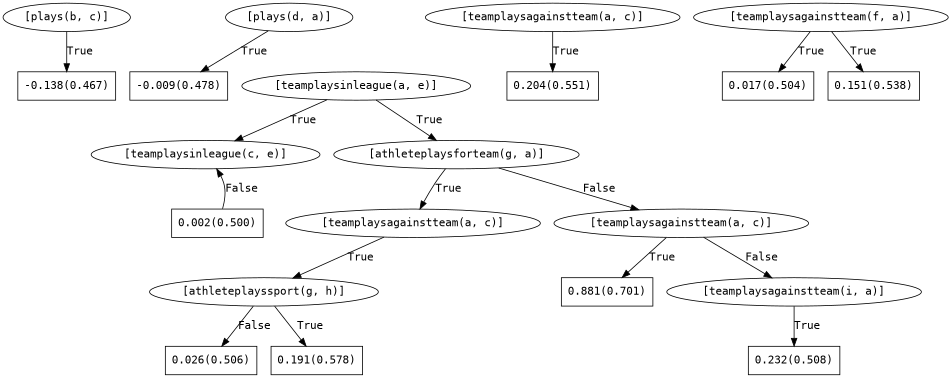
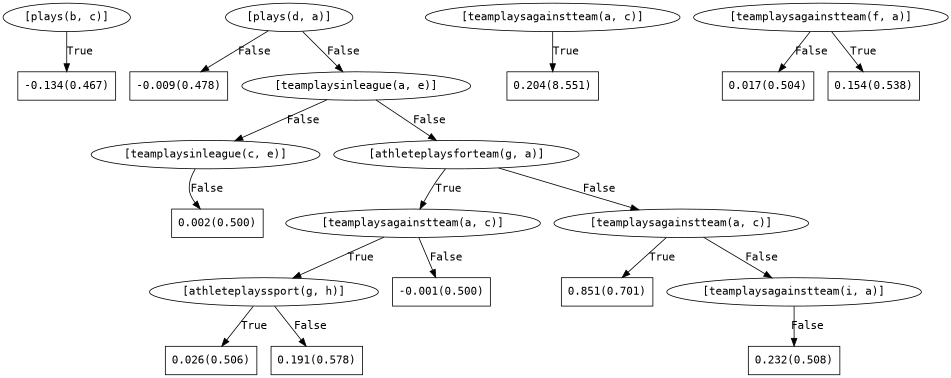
  digraph {
    fontname="DejaVu Sans Mono"
    node [fontname="DejaVu Sans Mono"]
    edge [fontname="DejaVu Sans Mono"]
    n1 [label="[plays(b, c)]"]
-   n2 [label="-0.138(0.467)" shape=box]
+   n2 [label="-0.134(0.467)" shape=box]
    n3 [label="[plays(d, a)]"]
    n4 [label="-0.009(0.478)" shape=box]
    n5 [label="[teamplaysinleague(a, e)]"]
    n6 [label="[teamplaysinleague(c, e)]"]
    n7 [label="[athleteplaysforteam(g, a)]"]
    n8 [label="0.002(0.500)" shape=box]
    n9 [label="[teamplaysagainstteam(a, c)]"]
    n10 [label="[teamplaysagainstteam(a, c)]"]
    n11 [label="[athleteplayssport(g, h)]"]
-   n13 [label="0.881(0.701)" shape=box]
+   n12 [label="-0.001(0.500)" shape=box]
+   n13 [label="0.851(0.701)" shape=box]
    n14 [label="[teamplaysagainstteam(i, a)]"]
    n15 [label="[teamplaysagainstteam(a, c)]"]
-   n16 [label="0.204(0.551)" shape=box]
+   n16 [label="0.204(8.551)" shape=box]
    n17 [label="[teamplaysagainstteam(f, a)]"]
    n18 [label="0.017(0.504)" shape=box]
-   n19 [label="0.151(0.538)" shape=box]
+   n19 [label="0.154(0.538)" shape=box]
    n20 [label="0.026(0.506)" shape=box]
    n21 [label="0.191(0.578)" shape=box]
    n22 [label="0.232(0.508)" shape=box]
    n1 -> n2 [label=True]
-   n3 -> n4 [label=True]
-   n5 -> n6 [label=True]
-   n5 -> n7 [label=True]
-   n8 -> n6 [label=False]
+   n3 -> n4 [label=False]
+   n3 -> n5 [label=False]
+   n5 -> n6 [label=False]
+   n5 -> n7 [label=False]
+   n6 -> n8 [label=False]
    n7 -> n9 [label=True]
    n7 -> n10 [label=False]
    n9 -> n11 [label=True]
+   n9 -> n12 [label=False]
    n10 -> n13 [label=True]
    n10 -> n14 [label=False]
-   n11 -> n20 [label=False]
-   n11 -> n21 [label=True]
-   n14 -> n22 [label=True]
+   n11 -> n20 [label=True]
+   n11 -> n21 [label=False]
+   n14 -> n22 [label=False]
    n15 -> n16 [label=True]
-   n17 -> n18 [label=True]
+   n17 -> n18 [label=False]
    n17 -> n19 [label=True]
  }
